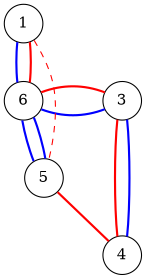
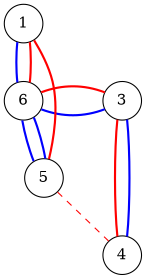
  graph {
    node [fixedsize=true]
    edge [color=blue style=bold]
    n1 [height=0.5 label=6 width=0.5]
    3 [height=0.5 width=0.5]
    5 [height=0.5 width=0.5]
    4 [height=0.5 width=0.5]
    1 [height=0.5 width=0.5]
    subgraph sub_1 {
      rank=same
      n1
      3
    }
    n1 -- 3
    n1 -- 3 [color=red]
    n1 -- 5
    n1 -- 5
    3 -- 4 [color=red]
    3 -- 4
-   5 -- 4 [color=red]
+   5 -- 4 [color=red style=dashed]
    1 -- n1
    1 -- n1 [color=red]
-   1 -- 5 [color=red style=dashed]
+   1 -- 5 [color=red]
  }
